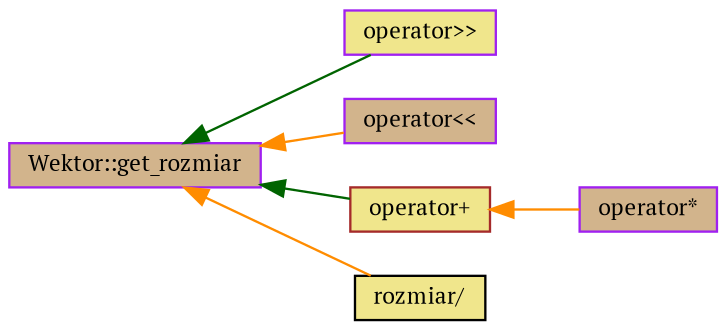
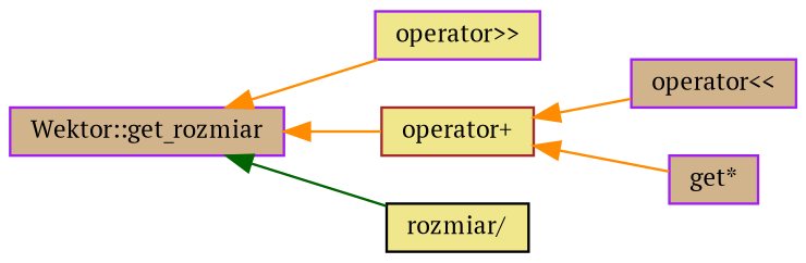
  digraph {
    fontname="PT Serif"
    rankdir=LR
    node [color=purple fillcolor=tan fontname="PT Serif" fontsize=10 shape=record style=filled]
    edge [color=darkgreen dir=back fontname="PT Serif" fontsize=10 labelfontname=Helvetica labelfontsize=10 style=solid]
    n1 [fontcolor=black height=0.2 label="Wektor::get_rozmiar" width=0.4]
    n2 [fillcolor=khaki height=0.2 label="operator\>\>" width=0.4]
    n3 [height=0.2 label="operator\<\<" width=0.4]
    n4 [color=brown fillcolor=khaki height=0.2 label="operator+" width=0.4]
    n5 [color=black fillcolor=khaki height=0.2 label="rozmiar/" width=0.4]
-   n6 [height=0.2 label="operator*" width=0.4]
-   n1 -> n2
-   n1 -> n3 [color=darkorange]
-   n1 -> n4
-   n1 -> n5 [color=darkorange]
+   n6 [height=0.2 label="get*" width=0.4]
+   n1 -> n2 [color=darkorange]
+   n4 -> n3 [color=darkorange]
+   n1 -> n4 [color=darkorange]
+   n1 -> n5
    n4 -> n6 [color=darkorange]
  }
